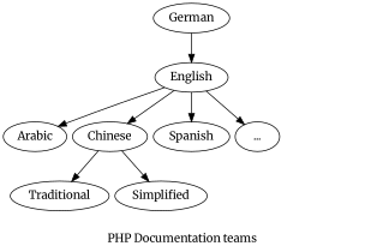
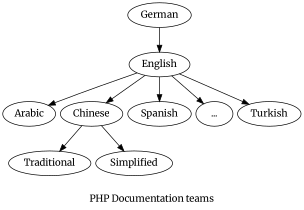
  digraph {
    fontname=Merriweather
    label="PHP Documentation teams"
    nodesep=0.1
    ordering=out
    node [fontname=Merriweather]
    edge [fontname=Merriweather]
    English
    Arabic
    Chinese
    Spanish
    "..."
+   Turkish
    Traditional
    Simplified
    German
    English -> Arabic
    English -> Chinese
    English -> Spanish
    English -> "..."
+   English -> Turkish
    Chinese -> Traditional
    Chinese -> Simplified
    German -> English
  }
